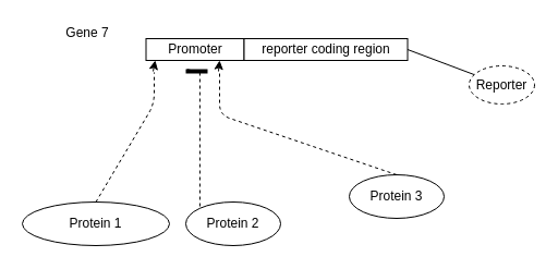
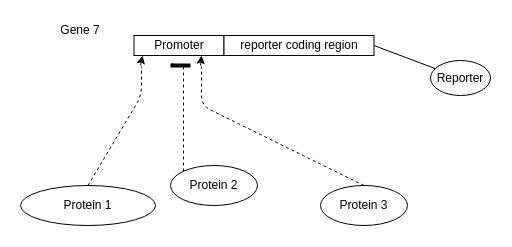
  <mxCell id="0" />
  <mxCell id="1" parent="0" />
  <mxCell id="2" value="Promoter" style="rounded=0;whiteSpace=wrap;html=1;" vertex="1" parent="1"><mxGeometry x="133.5" y="35" width="90" height="20" as="geometry" /></mxCell>
  <mxCell id="3" value="reporter coding region" style="rounded=0;whiteSpace=wrap;html=1;" vertex="1" parent="1"><mxGeometry x="223.5" y="35" width="150" height="20" as="geometry" /></mxCell>
  <mxCell id="4" value="Gene 7" style="text;html=1;strokeColor=none;fillColor=none;align=center;verticalAlign=middle;whiteSpace=wrap;rounded=0;" vertex="1" parent="1"><mxGeometry x="55" y="20" width="50" height="20" as="geometry" /></mxCell>
  <mxCell id="5" value="Protein 1" style="ellipse;whiteSpace=wrap;html=1;" vertex="1" parent="1"><mxGeometry x="20" y="185" width="135" height="40" as="geometry" /></mxCell>
- <mxCell id="6" value="Protein 2" style="ellipse;whiteSpace=wrap;html=1;" vertex="1" parent="1"><mxGeometry x="170" y="185" width="87" height="40" as="geometry" /></mxCell>
- <mxCell id="7" value="Protein 3" style="ellipse;whiteSpace=wrap;html=1;" vertex="1" parent="1"><mxGeometry x="320" y="160" width="87" height="40" as="geometry" /></mxCell>
+ <mxCell id="6" value="Protein 2" style="ellipse;whiteSpace=wrap;html=1;" vertex="1" parent="1"><mxGeometry x="170" y="165" width="87" height="40" as="geometry" /></mxCell>
+ <mxCell id="7" value="Protein 3" style="ellipse;whiteSpace=wrap;html=1;" vertex="1" parent="1"><mxGeometry x="320" y="185" width="87" height="40" as="geometry" /></mxCell>
  <mxCell id="8" value="" style="endArrow=none;dashed=1;html=1;exitX=0.5;exitY=0;exitDx=0;exitDy=0;" edge="1" parent="1" source="5"><mxGeometry width="50" height="50" relative="1" as="geometry"><mxPoint x="20" y="295" as="sourcePoint" /><mxPoint x="141" y="66" as="targetPoint" /><Array as="points"><mxPoint x="141" y="95" /></Array></mxGeometry></mxCell>
  <mxCell id="9" value="" style="endArrow=none;dashed=1;html=1;exitX=0.5;exitY=0;exitDx=0;exitDy=0;" edge="1" parent="1" source="7"><mxGeometry width="50" height="50" relative="1" as="geometry"><mxPoint x="73.5" y="195" as="sourcePoint" /><mxPoint x="201" y="66" as="targetPoint" /><Array as="points"><mxPoint x="201" y="105" /></Array></mxGeometry></mxCell>
  <mxCell id="10" value="" style="endArrow=none;dashed=1;html=1;entryX=0;entryY=0;entryDx=0;entryDy=0;" edge="1" parent="1" source="14" target="6"><mxGeometry width="50" height="50" relative="1" as="geometry"><mxPoint x="180" y="65" as="sourcePoint" /><mxPoint x="70" y="245" as="targetPoint" /></mxGeometry></mxCell>
  <mxCell id="11" value="" style="endArrow=none;html=1;exitX=1;exitY=0.5;exitDx=0;exitDy=0;" edge="1" parent="1" source="3" target="12"><mxGeometry width="50" height="50" relative="1" as="geometry"><mxPoint x="20" y="295" as="sourcePoint" /><mxPoint x="440" y="75" as="targetPoint" /></mxGeometry></mxCell>
- <mxCell id="12" value="Reporter" style="ellipse;whiteSpace=wrap;html=1;dashed=1;" vertex="1" parent="1"><mxGeometry x="430" y="60" width="60" height="35" as="geometry" /></mxCell>
+ <mxCell id="12" value="Reporter" style="ellipse;whiteSpace=wrap;html=1;" vertex="1" parent="1"><mxGeometry x="430" y="60" width="60" height="35" as="geometry" /></mxCell>
  <mxCell id="13" value="" style="endArrow=classic;html=1;" edge="1" parent="1"><mxGeometry width="50" height="50" relative="1" as="geometry"><mxPoint x="140" y="65" as="sourcePoint" /><mxPoint x="142" y="55" as="targetPoint" /></mxGeometry></mxCell>
  <mxCell id="14" value="" style="line;strokeWidth=4;html=1;perimeter=backbonePerimeter;points=[];outlineConnect=0;" vertex="1" parent="1"><mxGeometry x="170" y="60" width="20" height="10" as="geometry" /></mxCell>
  <mxCell id="15" value="" style="endArrow=none;dashed=1;html=1;entryX=0;entryY=0;entryDx=0;entryDy=0;" edge="1" parent="1" target="14"><mxGeometry width="50" height="50" relative="1" as="geometry"><mxPoint x="180" y="65" as="sourcePoint" /><mxPoint x="182.919" y="190.776" as="targetPoint" /></mxGeometry></mxCell>
  <mxCell id="16" value="" style="endArrow=classic;html=1;entryX=0.75;entryY=1;entryDx=0;entryDy=0;" edge="1" parent="1" target="2"><mxGeometry width="50" height="50" relative="1" as="geometry"><mxPoint x="200" y="65" as="sourcePoint" /><mxPoint x="152" y="65" as="targetPoint" /></mxGeometry></mxCell>
